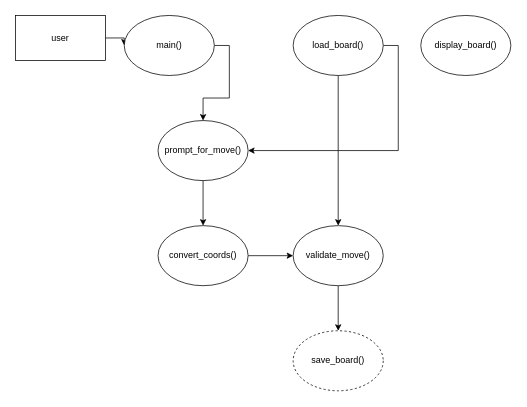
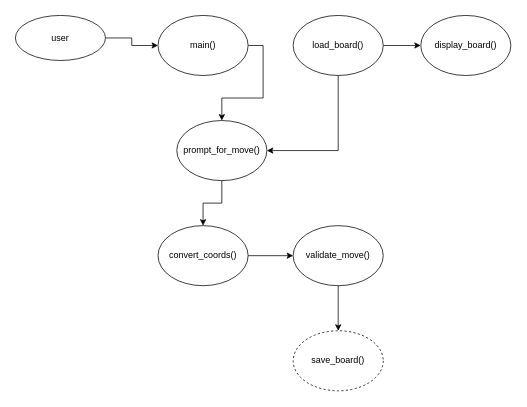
  <mxCell id="0" />
  <mxCell id="1" parent="0" />
  <mxCell id="2" style="edgeStyle=orthogonalEdgeStyle;rounded=0;orthogonalLoop=1;jettySize=auto;html=1;exitX=1;exitY=0.5;exitDx=0;exitDy=0;entryX=0;entryY=0.5;entryDx=0;entryDy=0;" edge="1" parent="1" source="3" target="5"><mxGeometry relative="1" as="geometry" /></mxCell>
- <mxCell id="3" value="user" style="rounded=0;whiteSpace=wrap;html=1;" vertex="1" parent="1"><mxGeometry x="20" y="20" width="120" height="60" as="geometry" /></mxCell>
+ <mxCell id="3" value="user" style="ellipse;whiteSpace=wrap;html=1;" vertex="1" parent="1"><mxGeometry x="20" y="20" width="120" height="60" as="geometry" /></mxCell>
  <mxCell id="4" style="edgeStyle=orthogonalEdgeStyle;rounded=0;orthogonalLoop=1;jettySize=auto;html=1;exitX=1;exitY=0.5;exitDx=0;exitDy=0;" edge="1" parent="1" source="5" target="11"><mxGeometry relative="1" as="geometry" /></mxCell>
- <mxCell id="5" value="main()" style="ellipse;whiteSpace=wrap;html=1;" vertex="1" parent="1"><mxGeometry x="165" y="20" width="120" height="80" as="geometry" /></mxCell>
- <mxCell id="6" style="edgeStyle=orthogonalEdgeStyle;rounded=0;orthogonalLoop=1;jettySize=auto;html=1;exitX=1;exitY=0.5;exitDx=0;exitDy=0;" edge="1" parent="1" source="8" target="15"><mxGeometry relative="1" as="geometry" /></mxCell>
+ <mxCell id="5" value="main()" style="ellipse;whiteSpace=wrap;html=1;" vertex="1" parent="1"><mxGeometry x="210" y="20" width="120" height="80" as="geometry" /></mxCell>
+ <mxCell id="6" style="edgeStyle=orthogonalEdgeStyle;rounded=0;orthogonalLoop=1;jettySize=auto;html=1;exitX=1;exitY=0.5;exitDx=0;exitDy=0;entryX=0;entryY=0.5;entryDx=0;entryDy=0;" edge="1" parent="1" source="8" target="9"><mxGeometry relative="1" as="geometry" /></mxCell>
  <mxCell id="7" style="edgeStyle=orthogonalEdgeStyle;rounded=0;orthogonalLoop=1;jettySize=auto;html=1;exitX=0.5;exitY=1;exitDx=0;exitDy=0;entryX=1;entryY=0.5;entryDx=0;entryDy=0;" edge="1" parent="1" source="8" target="11"><mxGeometry relative="1" as="geometry" /></mxCell>
  <mxCell id="8" value="load_board()" style="ellipse;whiteSpace=wrap;html=1;" vertex="1" parent="1"><mxGeometry x="390" y="20" width="120" height="80" as="geometry" /></mxCell>
  <mxCell id="9" value="display_board()" style="ellipse;whiteSpace=wrap;html=1;" vertex="1" parent="1"><mxGeometry x="560" y="20" width="120" height="80" as="geometry" /></mxCell>
  <mxCell id="10" style="edgeStyle=orthogonalEdgeStyle;rounded=0;orthogonalLoop=1;jettySize=auto;html=1;exitX=0.5;exitY=1;exitDx=0;exitDy=0;entryX=0.5;entryY=0;entryDx=0;entryDy=0;" edge="1" parent="1" source="11" target="13"><mxGeometry relative="1" as="geometry" /></mxCell>
- <mxCell id="11" value="prompt_for_move()" style="ellipse;whiteSpace=wrap;html=1;" vertex="1" parent="1"><mxGeometry x="210" y="160" width="120" height="80" as="geometry" /></mxCell>
+ <mxCell id="11" value="prompt_for_move()" style="ellipse;whiteSpace=wrap;html=1;" vertex="1" parent="1"><mxGeometry x="235" y="160" width="120" height="80" as="geometry" /></mxCell>
  <mxCell id="12" style="edgeStyle=orthogonalEdgeStyle;rounded=0;orthogonalLoop=1;jettySize=auto;html=1;exitX=1;exitY=0.5;exitDx=0;exitDy=0;entryX=0;entryY=0.5;entryDx=0;entryDy=0;" edge="1" parent="1" source="13" target="15"><mxGeometry relative="1" as="geometry" /></mxCell>
  <mxCell id="13" value="convert_coords()" style="ellipse;whiteSpace=wrap;html=1;" vertex="1" parent="1"><mxGeometry x="210" y="300" width="120" height="80" as="geometry" /></mxCell>
  <mxCell id="14" style="edgeStyle=orthogonalEdgeStyle;rounded=0;orthogonalLoop=1;jettySize=auto;html=1;exitX=0.5;exitY=1;exitDx=0;exitDy=0;entryX=0.5;entryY=0;entryDx=0;entryDy=0;" edge="1" parent="1" source="15" target="16"><mxGeometry relative="1" as="geometry" /></mxCell>
  <mxCell id="15" value="validate_move()" style="ellipse;whiteSpace=wrap;html=1;" vertex="1" parent="1"><mxGeometry x="390" y="300" width="120" height="80" as="geometry" /></mxCell>
  <mxCell id="16" value="save_board()" style="ellipse;whiteSpace=wrap;html=1;dashed=1;" vertex="1" parent="1"><mxGeometry x="390" y="440" width="120" height="80" as="geometry" /></mxCell>
